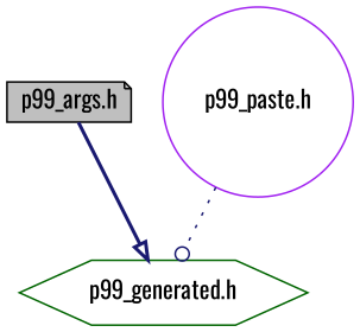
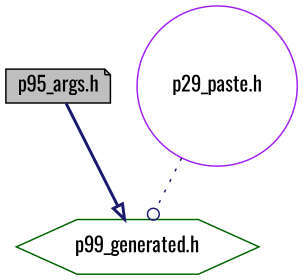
  digraph {
    fontname=Oswald
    node [fillcolor=white fontname=Oswald fontsize=14 style=filled]
    edge [color=midnightblue fontname=Oswald fontsize=14 labelfontname=Helvetica labelfontsize=14]
-   n1 [color=black fillcolor=grey75 fontcolor=black height=0.2 label="p99_args.h" shape=note width=0.4]
+   n1 [color=black fillcolor=grey75 fontcolor=black height=0.2 label="p95_args.h" shape=note width=0.4]
    n2 [color=darkgreen height=0.2 label="p99_generated.h" shape=hexagon width=0.4]
-   n3 [color=purple height=0.2 label="p99_paste.h" shape=circle width=0.4]
+   n3 [color=purple height=0.2 label="p29_paste.h" shape=circle width=0.4]
    n1 -> n2 [arrowhead=onormal style=bold]
    n3 -> n2 [arrowhead=odot style=dotted]
  }
